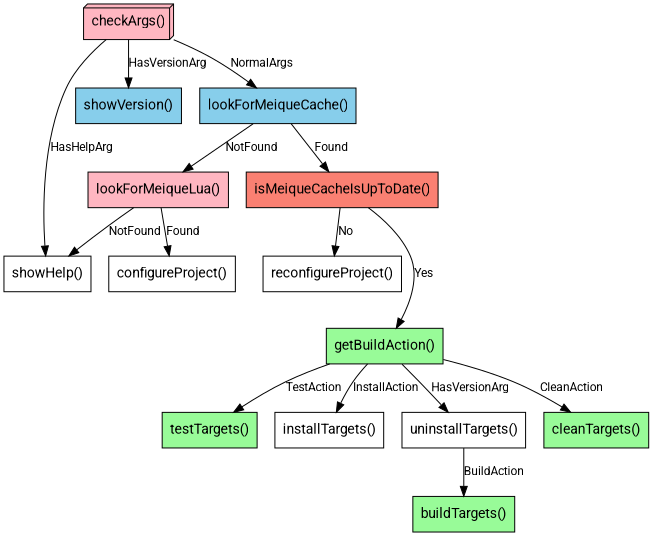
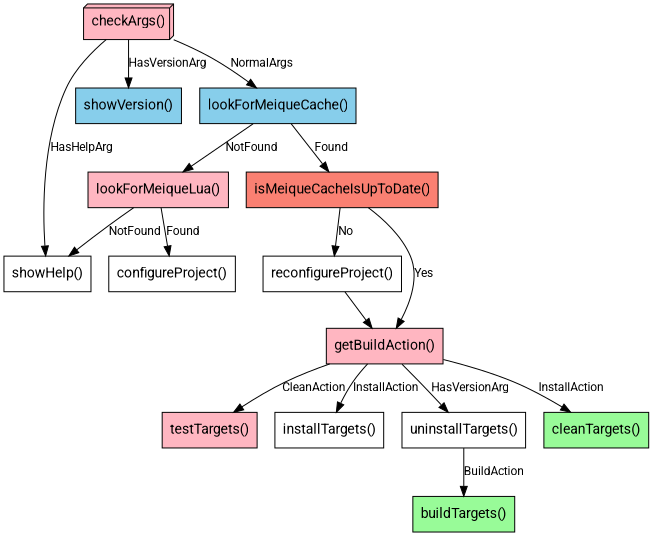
  digraph {
    fontname=Roboto
    node [fillcolor=white fontname=Roboto shape=box style=filled]
    edge [fontname=Roboto fontsize=12]
    "checkArgs()" [fillcolor=lightpink shape=box3d]
    "showHelp()"
    "showVersion()" [fillcolor=skyblue]
    "lookForMeiqueCache()" [fillcolor=skyblue]
    "isMeiqueCacheIsUpToDate()" [fillcolor=salmon]
    "lookForMeiqueLua()" [fillcolor=lightpink]
-   "getBuildAction()" [fillcolor=palegreen]
+   "getBuildAction()" [fillcolor=lightpink]
    "reconfigureProject()"
    "configureProject()"
-   "testTargets()" [fillcolor=palegreen]
+   "testTargets()" [fillcolor=lightpink]
    "installTargets()"
    "uninstallTargets()"
    "cleanTargets()" [fillcolor=palegreen]
    "buildTargets()" [fillcolor=palegreen]
    "checkArgs()" -> "showHelp()" [label=HasHelpArg]
    "checkArgs()" -> "showVersion()" [label=HasVersionArg]
    "checkArgs()" -> "lookForMeiqueCache()" [label=NormalArgs]
    "lookForMeiqueCache()" -> "isMeiqueCacheIsUpToDate()" [label=Found]
    "lookForMeiqueCache()" -> "lookForMeiqueLua()" [label=NotFound]
    "isMeiqueCacheIsUpToDate()" -> "getBuildAction()" [label=Yes]
    "isMeiqueCacheIsUpToDate()" -> "reconfigureProject()" [label=No]
    "lookForMeiqueLua()" -> "showHelp()" [label=NotFound]
    "lookForMeiqueLua()" -> "configureProject()" [label=Found]
-   "getBuildAction()" -> "testTargets()" [label=TestAction]
+   "getBuildAction()" -> "testTargets()" [label=CleanAction]
    "getBuildAction()" -> "installTargets()" [label=InstallAction]
    "getBuildAction()" -> "uninstallTargets()" [label=HasVersionArg]
-   "getBuildAction()" -> "cleanTargets()" [label=CleanAction]
+   "getBuildAction()" -> "cleanTargets()" [label=InstallAction]
+   "reconfigureProject()" -> "getBuildAction()"
    "uninstallTargets()" -> "buildTargets()" [label=BuildAction]
  }
